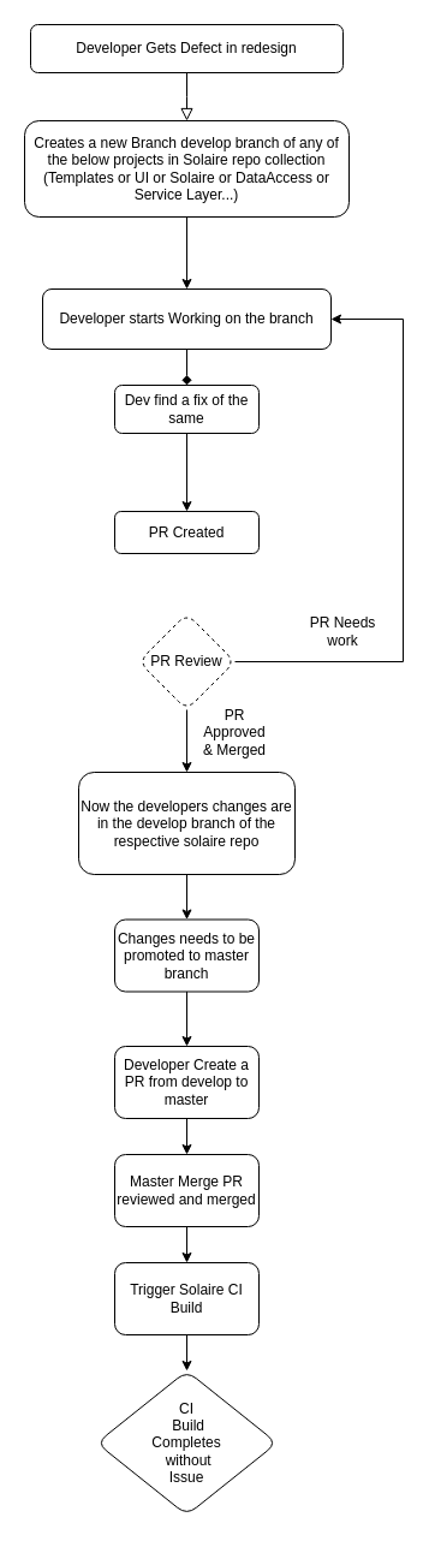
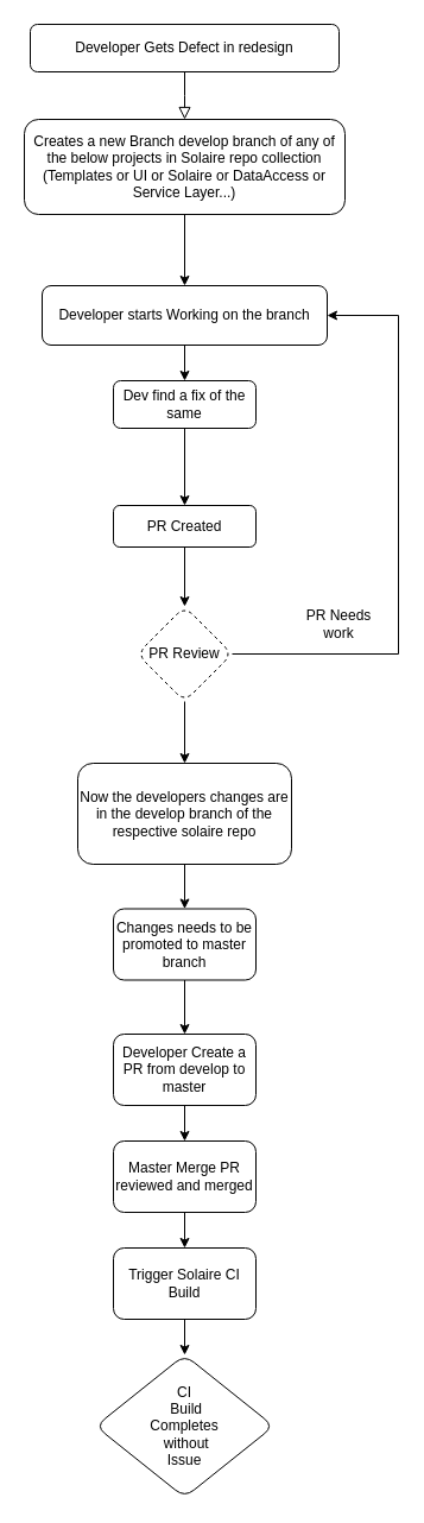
  <mxCell id="0" />
  <mxCell id="1" parent="0" />
  <mxCell id="2" value="" style="rounded=0;html=1;jettySize=auto;orthogonalLoop=1;fontSize=11;endArrow=block;endFill=0;endSize=8;strokeWidth=1;shadow=0;labelBackgroundColor=none;edgeStyle=orthogonalEdgeStyle;" parent="1" source="3" edge="1"><mxGeometry relative="1" as="geometry"><mxPoint x="155" y="100" as="targetPoint" /></mxGeometry></mxCell>
  <mxCell id="3" value="Developer Gets Defect in redesign" style="rounded=1;whiteSpace=wrap;html=1;fontSize=12;glass=0;strokeWidth=1;shadow=0;" parent="1" vertex="1"><mxGeometry x="25" y="20" width="260" height="40" as="geometry" /></mxCell>
  <mxCell id="4" style="edgeStyle=orthogonalEdgeStyle;rounded=0;orthogonalLoop=1;jettySize=auto;html=1;exitX=0.5;exitY=1;exitDx=0;exitDy=0;" edge="1" parent="1" source="5" target="7"><mxGeometry relative="1" as="geometry" /></mxCell>
  <mxCell id="5" value="Creates a new Branch develop branch of any of the below projects in Solaire repo collection&lt;br&gt;(Templates or UI or Solaire or DataAccess or Service Layer...)" style="rounded=1;whiteSpace=wrap;html=1;" vertex="1" parent="1"><mxGeometry x="20" y="100" width="270" height="80" as="geometry" /></mxCell>
- <mxCell id="6" value="" style="edgeStyle=orthogonalEdgeStyle;rounded=0;orthogonalLoop=1;jettySize=auto;html=1;endArrow=diamond;" edge="1" parent="1" source="7" target="9"><mxGeometry relative="1" as="geometry" /></mxCell>
+ <mxCell id="6" value="" style="edgeStyle=orthogonalEdgeStyle;rounded=0;orthogonalLoop=1;jettySize=auto;html=1;" edge="1" parent="1" source="7" target="9"><mxGeometry relative="1" as="geometry" /></mxCell>
  <mxCell id="7" value="Developer starts Working on the branch" style="rounded=1;whiteSpace=wrap;html=1;" vertex="1" parent="1"><mxGeometry x="35" y="240" width="240" height="50" as="geometry" /></mxCell>
  <mxCell id="8" value="" style="edgeStyle=orthogonalEdgeStyle;rounded=0;orthogonalLoop=1;jettySize=auto;html=1;" edge="1" parent="1" source="9" target="11"><mxGeometry relative="1" as="geometry" /></mxCell>
  <mxCell id="9" value="Dev find a fix of the same" style="rounded=1;whiteSpace=wrap;html=1;" vertex="1" parent="1"><mxGeometry x="95" y="320" width="120" height="40" as="geometry" /></mxCell>
+ <mxCell id="10" value="" style="edgeStyle=orthogonalEdgeStyle;rounded=0;orthogonalLoop=1;jettySize=auto;html=1;" edge="1" parent="1" source="11" target="14"><mxGeometry relative="1" as="geometry" /></mxCell>
  <mxCell id="11" value="PR Created" style="rounded=1;whiteSpace=wrap;html=1;" vertex="1" parent="1"><mxGeometry x="95" y="425" width="120" height="35" as="geometry" /></mxCell>
  <mxCell id="12" style="edgeStyle=orthogonalEdgeStyle;rounded=0;orthogonalLoop=1;jettySize=auto;html=1;exitX=1;exitY=0.5;exitDx=0;exitDy=0;entryX=1;entryY=0.5;entryDx=0;entryDy=0;" edge="1" parent="1" source="14" target="7"><mxGeometry relative="1" as="geometry"><Array as="points"><mxPoint x="335" y="550" /><mxPoint x="335" y="265" /></Array></mxGeometry></mxCell>
  <mxCell id="13" value="" style="edgeStyle=orthogonalEdgeStyle;rounded=0;orthogonalLoop=1;jettySize=auto;html=1;" edge="1" parent="1" source="14" target="16"><mxGeometry relative="1" as="geometry" /></mxCell>
  <mxCell id="14" value="PR Review" style="rhombus;whiteSpace=wrap;html=1;rounded=1;dashed=1;" vertex="1" parent="1"><mxGeometry x="115" y="510" width="80" height="80" as="geometry" /></mxCell>
  <mxCell id="15" value="" style="edgeStyle=orthogonalEdgeStyle;rounded=0;orthogonalLoop=1;jettySize=auto;html=1;" edge="1" parent="1" source="16" target="20"><mxGeometry relative="1" as="geometry" /></mxCell>
  <mxCell id="16" value="Now the developers changes are in the develop branch of the respective solaire repo" style="whiteSpace=wrap;html=1;rounded=1;" vertex="1" parent="1"><mxGeometry x="65" y="642" width="180" height="85" as="geometry" /></mxCell>
  <mxCell id="17" value="PR Needs work" style="text;html=1;strokeColor=none;fillColor=none;align=center;verticalAlign=middle;whiteSpace=wrap;rounded=0;" vertex="1" parent="1"><mxGeometry x="255" y="510" width="60" height="30" as="geometry" /></mxCell>
- <mxCell id="18" value="PR Approved &amp;amp; Merged" style="text;html=1;strokeColor=none;fillColor=none;align=center;verticalAlign=middle;whiteSpace=wrap;rounded=0;" vertex="1" parent="1"><mxGeometry x="165" y="594" width="60" height="30" as="geometry" /></mxCell>
  <mxCell id="19" value="" style="edgeStyle=orthogonalEdgeStyle;rounded=0;orthogonalLoop=1;jettySize=auto;html=1;" edge="1" parent="1" source="20" target="22"><mxGeometry relative="1" as="geometry" /></mxCell>
  <mxCell id="20" value="Changes needs to be promoted to master branch" style="whiteSpace=wrap;html=1;rounded=1;" vertex="1" parent="1"><mxGeometry x="95" y="764.5" width="120" height="60" as="geometry" /></mxCell>
  <mxCell id="21" value="" style="edgeStyle=orthogonalEdgeStyle;rounded=0;orthogonalLoop=1;jettySize=auto;html=1;" edge="1" parent="1" source="22" target="24"><mxGeometry relative="1" as="geometry" /></mxCell>
  <mxCell id="22" value="Developer Create a PR from develop to master" style="whiteSpace=wrap;html=1;rounded=1;" vertex="1" parent="1"><mxGeometry x="95" y="870" width="120" height="60" as="geometry" /></mxCell>
  <mxCell id="23" value="" style="edgeStyle=orthogonalEdgeStyle;rounded=0;orthogonalLoop=1;jettySize=auto;html=1;" edge="1" parent="1" source="24" target="26"><mxGeometry relative="1" as="geometry" /></mxCell>
  <mxCell id="24" value="Master Merge PR reviewed and merged" style="whiteSpace=wrap;html=1;rounded=1;" vertex="1" parent="1"><mxGeometry x="95" y="960" width="120" height="60" as="geometry" /></mxCell>
  <mxCell id="25" value="" style="edgeStyle=orthogonalEdgeStyle;rounded=0;orthogonalLoop=1;jettySize=auto;html=1;" edge="1" parent="1" source="26" target="27"><mxGeometry relative="1" as="geometry" /></mxCell>
  <mxCell id="26" value="Trigger Solaire CI Build" style="whiteSpace=wrap;html=1;rounded=1;" vertex="1" parent="1"><mxGeometry x="95" y="1050" width="120" height="60" as="geometry" /></mxCell>
  <mxCell id="27" value="CI&lt;br&gt;&amp;nbsp;Build &lt;br&gt;Completes&lt;br&gt;&amp;nbsp;without &lt;br&gt;Issue" style="rhombus;whiteSpace=wrap;html=1;rounded=1;" vertex="1" parent="1"><mxGeometry x="80" y="1140" width="150" height="120" as="geometry" /></mxCell>
